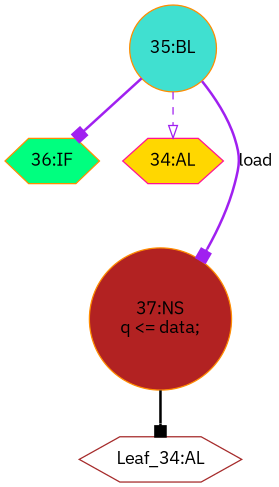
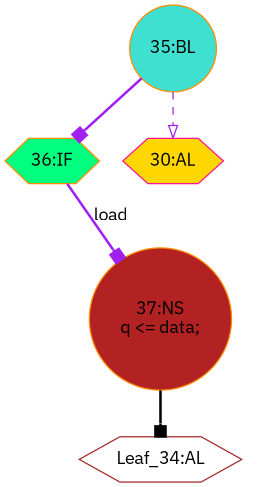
  strict digraph {
    fontname="IBM Plex Sans"
    node [color=darkorange fontname="IBM Plex Sans" shape=hexagon statements="[]" style=filled]
    edge [arrowhead=box color=purple cond="[]" fontname="IBM Plex Sans" lineno=None style=bold]
    n1 [ast="<pyverilog.vparser.ast.Block object at 0x7f1f3b1583d0>" fillcolor=turquoise label="35:BL" shape=circle typ=Block]
    n2 [ast="<pyverilog.vparser.ast.IfStatement object at 0x7f1f3b158690>" fillcolor=springgreen label="36:IF" typ=IfStatement]
-   n3 [ast="<pyverilog.vparser.ast.Always object at 0x7f1f3b158910>" clk_sens=True color=deeppink fillcolor=gold label="34:AL" sens="['clk']" typ=Always use_var="['load', 'data']"]
+   n3 [ast="<pyverilog.vparser.ast.Always object at 0x7f1f3b158910>" clk_sens=True color=deeppink fillcolor=gold label="30:AL" sens="['clk']" typ=Always use_var="['load', 'data']"]
    n4 [ast="<pyverilog.vparser.ast.NonblockingSubstitution object at 0x7f1f3b158750>" fillcolor=firebrick label="37:NS\nq <= data;" shape=circle statements="[<pyverilog.vparser.ast.NonblockingSubstitution object at 0x7f1f3b158750>]" typ=NonblockingSubstitution]
    n5 [color=brown def_var="['q']" label="Leaf_34:AL" statements="" style=""]
    n1 -> n2
    n1 -> n3 [arrowhead=onormal style=dashed]
-   n1 -> n4 [cond="['load']" label=load lineno=36]
+   n2 -> n4 [cond="['load']" label=load lineno=36]
    n4 -> n5 [color=black]
  }
